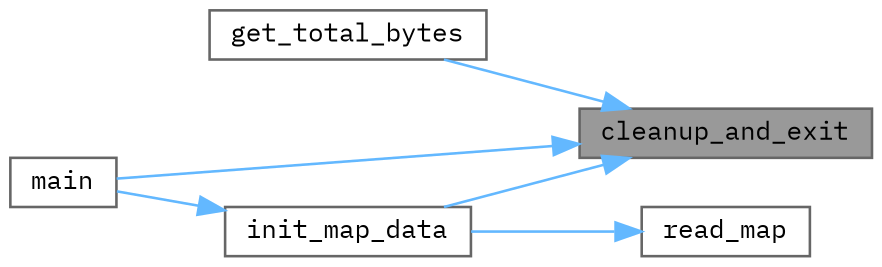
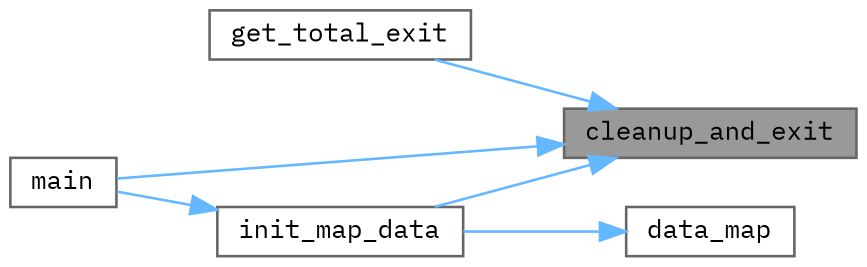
  digraph {
    fontname="IBM Plex Mono"
    rankdir=RL
    node [color=grey40 fillcolor=white fontname="IBM Plex Mono" fontsize=10 shape=box style=filled]
    edge [color=steelblue1 dir=back fontname="IBM Plex Mono" fontsize=10 labelfontname=Helvetica labelfontsize=10 style=solid]
    n1 [color=gray40 fillcolor=grey60 fontcolor=black height=0.2 label=cleanup_and_exit width=0.4]
-   n2 [height=0.2 label=get_total_bytes width=0.4]
+   n2 [height=0.2 label=get_total_exit width=0.4]
    n3 [height=0.2 label=init_map_data width=0.4]
    n4 [height=0.2 label=main width=0.4]
-   n5 [height=0.2 label=read_map width=0.4]
+   n5 [height=0.2 label=data_map width=0.4]
    n1 -> n2
    n1 -> n3
    n1 -> n4
    n3 -> n4
    n5 -> n3
  }
